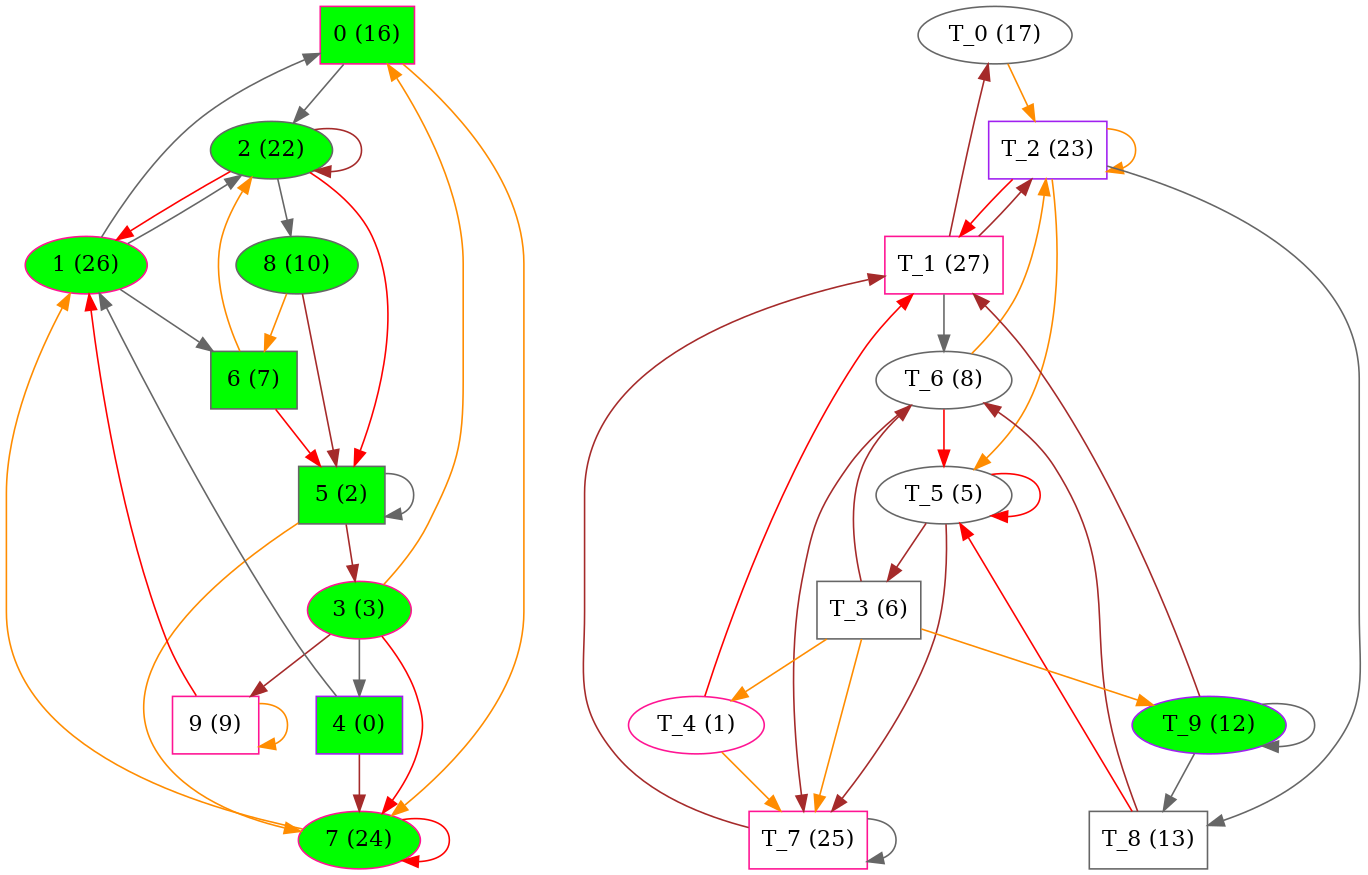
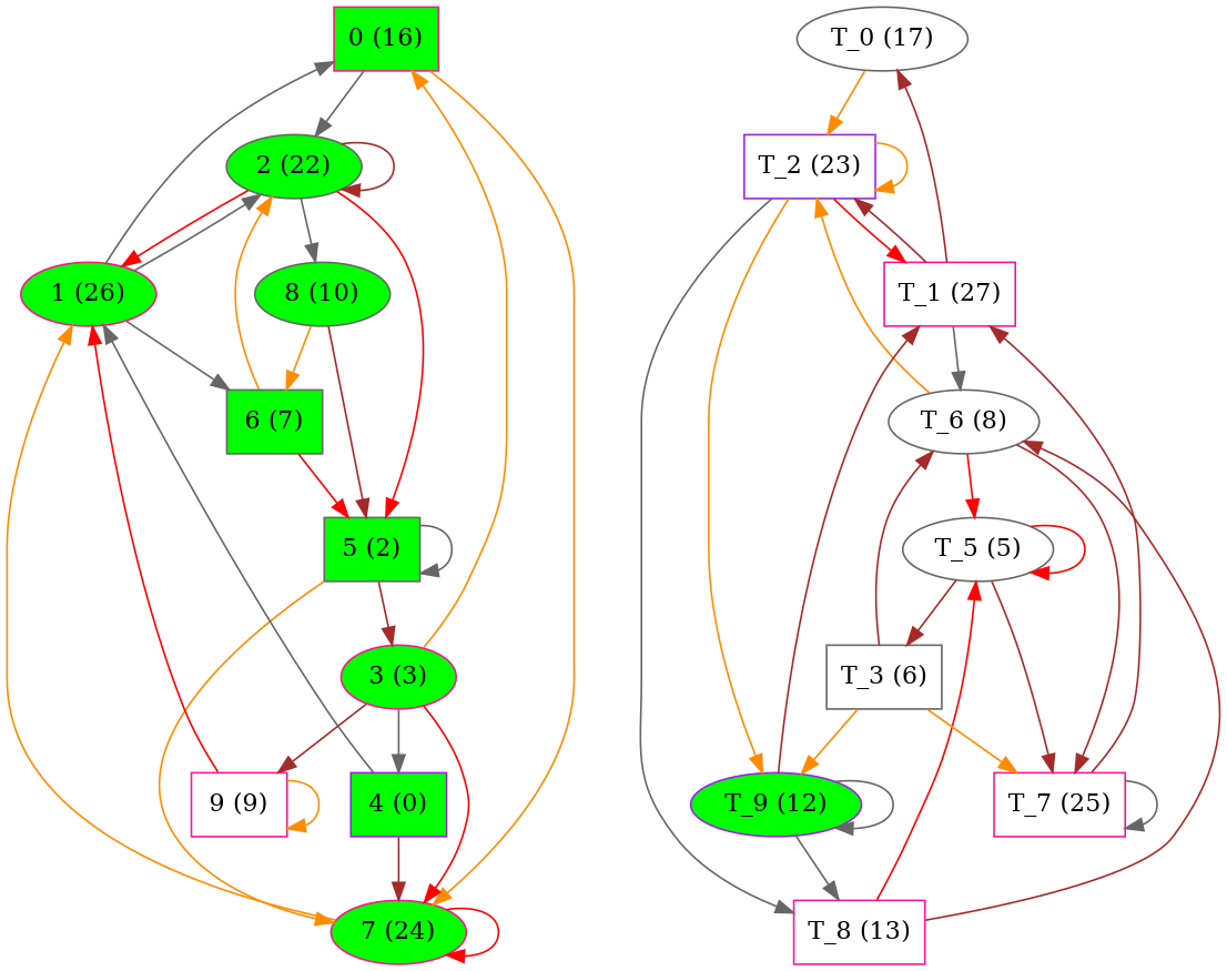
  digraph {
    node [color=deeppink]
    edge [color=darkorange]
    0 [fillcolor=green label="\N (16)" shape=polygon style=filled]
    2 [color=gray40 fillcolor=green label="\N (22)" style=filled]
    7 [fillcolor=green label="\N (24)" style=filled]
    1 [fillcolor=green label="\N (26)" style=filled]
    5 [color=gray40 fillcolor=green label="\N (2)" shape=polygon style=filled]
    8 [color=gray40 fillcolor=green label="\N (10)" style=filled]
    6 [color=gray40 fillcolor=green label="\N (7)" shape=polygon style=filled]
    3 [fillcolor=green label="\N (3)" style=filled]
    T_0 [color=gray40 label="\N (17)"]
    T_2 [color=purple label="\N (23)" shape=polygon]
    T_1 [label="\N (27)" shape=polygon]
    T_5 [color=gray40 label="\N (5)"]
-   T_8 [color=gray40 label="\N (13)" shape=polygon]
+   T_8 [label="\N (13)" shape=polygon]
    T_7 [label="\N (25)" shape=polygon]
    T_6 [color=gray40 label="\N (8)"]
    T_3 [color=gray40 label="\N (6)" shape=polygon]
    4 [color=purple fillcolor=green label="\N (0)" shape=polygon style=filled]
    9 [label="\N (9)" shape=polygon]
-   T_4 [label="\N (1)"]
    T_9 [color=purple fillcolor=green label="\N (12)" style=filled]
    0 -> 2 [color=gray40]
    0 -> 7
    2 -> 2 [color=brown]
    2 -> 1 [color=red]
    2 -> 5 [color=red]
    2 -> 8 [color=gray40]
    7 -> 7 [color=red]
    7 -> 1
    1 -> 0 [color=gray40]
    1 -> 2 [color=gray40]
    1 -> 6 [color=gray40]
    5 -> 7
    5 -> 5 [color=gray40]
    5 -> 3 [color=brown]
    8 -> 5 [color=brown]
    8 -> 6
    6 -> 2
    6 -> 5 [color=red]
    3 -> 0
    3 -> 7 [color=red]
    3 -> 4 [color=gray40]
    3 -> 9 [color=brown]
    T_0 -> T_2
    T_2 -> T_2
    T_2 -> T_1 [color=red]
-   T_2 -> T_5
+   T_2 -> T_9
    T_2 -> T_8 [color=gray40]
    T_1 -> T_0 [color=brown]
    T_1 -> T_2 [color=brown]
    T_1 -> T_6 [color=gray40]
    T_5 -> T_5 [color=red]
    T_5 -> T_7 [color=brown]
    T_5 -> T_3 [color=brown]
    T_8 -> T_5 [color=red]
    T_8 -> T_6 [color=brown]
    T_7 -> T_1 [color=brown]
    T_7 -> T_7 [color=gray40]
    T_6 -> T_2
    T_6 -> T_5 [color=red]
    T_6 -> T_7 [color=brown]
    T_3 -> T_7
    T_3 -> T_6 [color=brown]
-   T_3 -> T_4
    T_3 -> T_9
    4 -> 7 [color=brown]
    4 -> 1 [color=gray40]
    9 -> 1 [color=red]
    9 -> 9
-   T_4 -> T_1 [color=red]
-   T_4 -> T_7
    T_9 -> T_1 [color=brown]
    T_9 -> T_8 [color=gray40]
    T_9 -> T_9 [color=gray40]
  }
